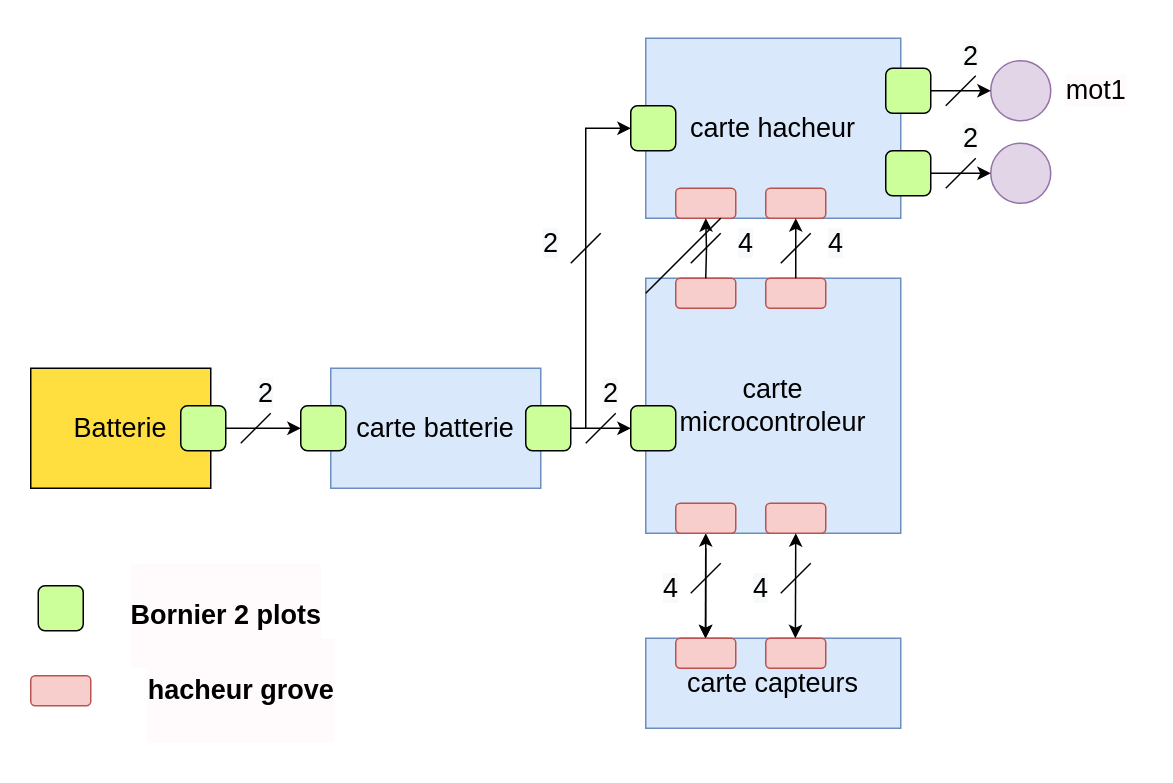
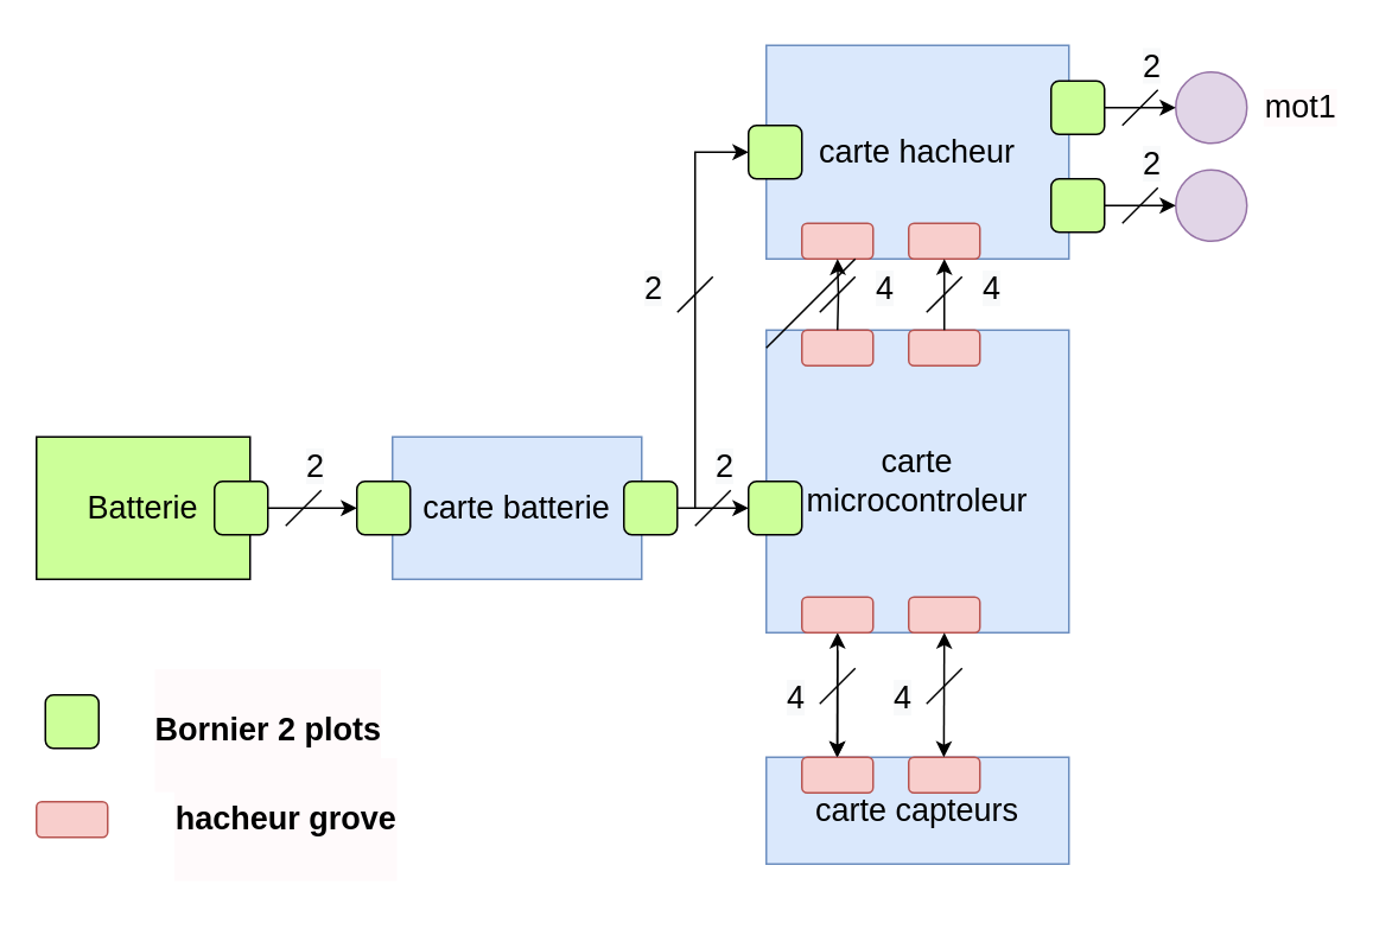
  <mxCell id="0" />
  <mxCell id="1" parent="0" />
  <mxCell id="2" style="edgeStyle=orthogonalEdgeStyle;rounded=0;orthogonalLoop=1;jettySize=auto;html=1;entryX=0;entryY=0.5;entryDx=0;entryDy=0;fontSize=18;" edge="1" parent="1" source="3" target="7"><mxGeometry relative="1" as="geometry" /></mxCell>
- <mxCell id="3" value="&lt;font style=&quot;font-size: 18px;&quot;&gt;Batterie&lt;/font&gt;" style="rounded=0;whiteSpace=wrap;html=1;fillColor=#FFDF40;" vertex="1" parent="1"><mxGeometry x="20" y="245" width="120" height="80" as="geometry" /></mxCell>
+ <mxCell id="3" value="&lt;font style=&quot;font-size: 18px;&quot;&gt;Batterie&lt;/font&gt;" style="rounded=0;whiteSpace=wrap;html=1;fillColor=#ccff99;" vertex="1" parent="1"><mxGeometry x="20" y="245" width="120" height="80" as="geometry" /></mxCell>
  <mxCell id="4" value="" style="rounded=1;whiteSpace=wrap;html=1;labelBackgroundColor=#FFFAFB;fontSize=18;fillColor=#CCFF99;" vertex="1" parent="1"><mxGeometry x="120" y="270" width="30" height="30" as="geometry" /></mxCell>
  <mxCell id="5" value="&lt;font style=&quot;font-size: 18px;&quot;&gt;carte batterie&lt;/font&gt;" style="rounded=0;whiteSpace=wrap;html=1;fillColor=#dae8fc;strokeColor=#6c8ebf;" vertex="1" parent="1"><mxGeometry x="220" y="245" width="140" height="80" as="geometry" /></mxCell>
  <mxCell id="6" value="" style="rounded=1;whiteSpace=wrap;html=1;labelBackgroundColor=#FFFAFB;fontSize=18;fillColor=#CCFF99;" vertex="1" parent="1"><mxGeometry x="350" y="270" width="30" height="30" as="geometry" /></mxCell>
  <mxCell id="7" value="" style="rounded=1;whiteSpace=wrap;html=1;labelBackgroundColor=#FFFAFB;fontSize=18;fillColor=#CCFF99;" vertex="1" parent="1"><mxGeometry x="200" y="270" width="30" height="30" as="geometry" /></mxCell>
  <mxCell id="8" value="" style="endArrow=classic;html=1;rounded=0;fontSize=18;entryX=0;entryY=0.5;entryDx=0;entryDy=0;" edge="1" parent="1" target="14"><mxGeometry width="50" height="50" relative="1" as="geometry"><mxPoint x="380" y="285" as="sourcePoint" /><mxPoint x="430" y="285" as="targetPoint" /></mxGeometry></mxCell>
  <mxCell id="9" value="" style="endArrow=none;html=1;rounded=0;fontSize=18;" edge="1" parent="1"><mxGeometry width="50" height="50" relative="1" as="geometry"><mxPoint x="160" y="295" as="sourcePoint" /><mxPoint x="180" y="275" as="targetPoint" /></mxGeometry></mxCell>
  <mxCell id="10" value="&lt;span style=&quot;color: rgb(0, 0, 0); font-family: Helvetica; font-size: 18px; font-style: normal; font-variant-ligatures: normal; font-variant-caps: normal; font-weight: 400; letter-spacing: normal; orphans: 2; text-align: center; text-indent: 0px; text-transform: none; widows: 2; word-spacing: 0px; -webkit-text-stroke-width: 0px; background-color: rgb(248, 249, 250); text-decoration-thickness: initial; text-decoration-style: initial; text-decoration-color: initial; float: none; display: inline !important;&quot;&gt;2&lt;/span&gt;" style="text;whiteSpace=wrap;html=1;fontSize=18;" vertex="1" parent="1"><mxGeometry x="170" y="245" width="20" height="30" as="geometry" /></mxCell>
  <mxCell id="11" value="" style="endArrow=none;html=1;rounded=0;fontSize=18;" edge="1" parent="1"><mxGeometry width="50" height="50" relative="1" as="geometry"><mxPoint x="390" y="295" as="sourcePoint" /><mxPoint x="410" y="275" as="targetPoint" /></mxGeometry></mxCell>
  <mxCell id="12" value="&lt;span style=&quot;color: rgb(0, 0, 0); font-family: Helvetica; font-size: 18px; font-style: normal; font-variant-ligatures: normal; font-variant-caps: normal; font-weight: 400; letter-spacing: normal; orphans: 2; text-align: center; text-indent: 0px; text-transform: none; widows: 2; word-spacing: 0px; -webkit-text-stroke-width: 0px; background-color: rgb(248, 249, 250); text-decoration-thickness: initial; text-decoration-style: initial; text-decoration-color: initial; float: none; display: inline !important;&quot;&gt;2&lt;/span&gt;" style="text;whiteSpace=wrap;html=1;fontSize=18;" vertex="1" parent="1"><mxGeometry x="400" y="245" width="20" height="30" as="geometry" /></mxCell>
  <mxCell id="13" value="&lt;font style=&quot;font-size: 18px;&quot;&gt;carte microcontroleur&lt;/font&gt;" style="rounded=0;whiteSpace=wrap;html=1;fillColor=#dae8fc;strokeColor=#6c8ebf;" vertex="1" parent="1"><mxGeometry x="430" y="185" width="170" height="170" as="geometry" /></mxCell>
  <mxCell id="14" value="" style="rounded=1;whiteSpace=wrap;html=1;labelBackgroundColor=#FFFAFB;fontSize=18;fillColor=#CCFF99;" vertex="1" parent="1"><mxGeometry x="420" y="270" width="30" height="30" as="geometry" /></mxCell>
  <mxCell id="15" value="" style="edgeStyle=orthogonalEdgeStyle;rounded=0;orthogonalLoop=1;jettySize=auto;html=1;fontSize=18;startArrow=classic;startFill=1;" edge="1" parent="1" source="16" target="19"><mxGeometry relative="1" as="geometry" /></mxCell>
  <mxCell id="16" value="" style="rounded=1;whiteSpace=wrap;html=1;labelBackgroundColor=#FFFAFB;fontSize=18;fillColor=#f8cecc;strokeColor=#b85450;" vertex="1" parent="1"><mxGeometry x="450" y="335" width="40" height="20" as="geometry" /></mxCell>
  <mxCell id="17" value="" style="rounded=1;whiteSpace=wrap;html=1;labelBackgroundColor=#FFFAFB;fontSize=18;fillColor=#f8cecc;strokeColor=#b85450;" vertex="1" parent="1"><mxGeometry x="510" y="335" width="40" height="20" as="geometry" /></mxCell>
  <mxCell id="18" value="&lt;font style=&quot;font-size: 18px;&quot;&gt;carte capteurs&lt;/font&gt;" style="rounded=0;whiteSpace=wrap;html=1;fillColor=#dae8fc;strokeColor=#6c8ebf;" vertex="1" parent="1"><mxGeometry x="430" y="425" width="170" height="60" as="geometry" /></mxCell>
  <mxCell id="19" value="" style="rounded=1;whiteSpace=wrap;html=1;labelBackgroundColor=#FFFAFB;fontSize=18;fillColor=#f8cecc;strokeColor=#b85450;" vertex="1" parent="1"><mxGeometry x="450" y="425" width="40" height="20" as="geometry" /></mxCell>
  <mxCell id="20" value="" style="rounded=1;whiteSpace=wrap;html=1;labelBackgroundColor=#FFFAFB;fontSize=18;fillColor=#f8cecc;strokeColor=#b85450;" vertex="1" parent="1"><mxGeometry x="510" y="425" width="40" height="20" as="geometry" /></mxCell>
  <mxCell id="21" value="" style="endArrow=classic;html=1;rounded=0;fontSize=18;" edge="1" parent="1"><mxGeometry width="50" height="50" relative="1" as="geometry"><mxPoint x="470" y="365" as="sourcePoint" /><mxPoint x="469.76" y="425" as="targetPoint" /></mxGeometry></mxCell>
  <mxCell id="22" value="" style="endArrow=none;html=1;rounded=0;fontSize=18;" edge="1" parent="1"><mxGeometry width="50" height="50" relative="1" as="geometry"><mxPoint x="460" y="395" as="sourcePoint" /><mxPoint x="480" y="375" as="targetPoint" /></mxGeometry></mxCell>
  <mxCell id="23" value="&lt;span style=&quot;color: rgb(0, 0, 0); font-family: Helvetica; font-size: 18px; font-style: normal; font-variant-ligatures: normal; font-variant-caps: normal; font-weight: 400; letter-spacing: normal; orphans: 2; text-align: center; text-indent: 0px; text-transform: none; widows: 2; word-spacing: 0px; -webkit-text-stroke-width: 0px; background-color: rgb(248, 249, 250); text-decoration-thickness: initial; text-decoration-style: initial; text-decoration-color: initial; float: none; display: inline !important;&quot;&gt;4&lt;/span&gt;" style="text;whiteSpace=wrap;html=1;fontSize=18;" vertex="1" parent="1"><mxGeometry x="440" y="375" width="20" height="30" as="geometry" /></mxCell>
  <mxCell id="24" value="" style="endArrow=classic;html=1;rounded=0;fontSize=18;exitX=0.5;exitY=1;exitDx=0;exitDy=0;startArrow=classic;startFill=1;" edge="1" parent="1" source="17"><mxGeometry width="50" height="50" relative="1" as="geometry"><mxPoint x="530" y="365" as="sourcePoint" /><mxPoint x="529.76" y="425" as="targetPoint" /></mxGeometry></mxCell>
  <mxCell id="25" value="" style="endArrow=none;html=1;rounded=0;fontSize=18;" edge="1" parent="1"><mxGeometry width="50" height="50" relative="1" as="geometry"><mxPoint x="520" y="395" as="sourcePoint" /><mxPoint x="540" y="375" as="targetPoint" /></mxGeometry></mxCell>
  <mxCell id="26" value="&lt;span style=&quot;color: rgb(0, 0, 0); font-family: Helvetica; font-size: 18px; font-style: normal; font-variant-ligatures: normal; font-variant-caps: normal; font-weight: 400; letter-spacing: normal; orphans: 2; text-align: center; text-indent: 0px; text-transform: none; widows: 2; word-spacing: 0px; -webkit-text-stroke-width: 0px; background-color: rgb(248, 249, 250); text-decoration-thickness: initial; text-decoration-style: initial; text-decoration-color: initial; float: none; display: inline !important;&quot;&gt;4&lt;/span&gt;" style="text;whiteSpace=wrap;html=1;fontSize=18;" vertex="1" parent="1"><mxGeometry x="500" y="375" width="20" height="30" as="geometry" /></mxCell>
  <mxCell id="27" value="" style="rounded=1;whiteSpace=wrap;html=1;labelBackgroundColor=#FFFAFB;fontSize=18;fillColor=#CCFF99;" vertex="1" parent="1"><mxGeometry x="25" y="390" width="30" height="30" as="geometry" /></mxCell>
  <mxCell id="28" value="&lt;h4&gt;Bornier 2 plots&lt;/h4&gt;" style="text;html=1;resizable=0;autosize=1;align=center;verticalAlign=middle;points=[];fillColor=none;strokeColor=none;rounded=0;labelBackgroundColor=#FFFAFB;fontSize=18;" vertex="1" parent="1"><mxGeometry x="75" y="370" width="150" height="80" as="geometry" /></mxCell>
  <mxCell id="29" value="" style="rounded=1;whiteSpace=wrap;html=1;labelBackgroundColor=#FFFAFB;fontSize=18;fillColor=#f8cecc;strokeColor=#b85450;" vertex="1" parent="1"><mxGeometry x="20" y="450" width="40" height="20" as="geometry" /></mxCell>
  <mxCell id="30" value="&lt;h4&gt;hacheur grove&lt;/h4&gt;" style="text;html=1;resizable=0;autosize=1;align=center;verticalAlign=middle;points=[];fillColor=none;strokeColor=none;rounded=0;labelBackgroundColor=#FFFAFB;fontSize=18;spacing=0;" vertex="1" parent="1"><mxGeometry x="75" y="420" width="170" height="80" as="geometry" /></mxCell>
  <mxCell id="31" value="" style="rounded=1;whiteSpace=wrap;html=1;labelBackgroundColor=#FFFAFB;fontSize=18;fillColor=#f8cecc;strokeColor=#b85450;rotation=-180;" vertex="1" parent="1"><mxGeometry x="450" y="185" width="40" height="20" as="geometry" /></mxCell>
  <mxCell id="32" value="" style="rounded=1;whiteSpace=wrap;html=1;labelBackgroundColor=#FFFAFB;fontSize=18;fillColor=#f8cecc;strokeColor=#b85450;rotation=-90;direction=south;" vertex="1" parent="1"><mxGeometry x="520" y="175" width="20" height="40" as="geometry" /></mxCell>
  <mxCell id="33" value="&lt;font style=&quot;font-size: 18px;&quot;&gt;carte hacheur&lt;/font&gt;" style="rounded=0;whiteSpace=wrap;html=1;fillColor=#dae8fc;strokeColor=#6c8ebf;" vertex="1" parent="1"><mxGeometry x="430" y="25" width="170" height="120" as="geometry" /></mxCell>
  <mxCell id="34" value="" style="rounded=1;whiteSpace=wrap;html=1;labelBackgroundColor=#FFFAFB;fontSize=18;fillColor=#f8cecc;strokeColor=#b85450;rotation=-180;" vertex="1" parent="1"><mxGeometry x="450" y="125" width="40" height="20" as="geometry" /></mxCell>
  <mxCell id="35" value="" style="rounded=1;whiteSpace=wrap;html=1;labelBackgroundColor=#FFFAFB;fontSize=18;fillColor=#f8cecc;strokeColor=#b85450;rotation=-180;" vertex="1" parent="1"><mxGeometry x="510" y="125" width="40" height="20" as="geometry" /></mxCell>
  <mxCell id="36" value="" style="endArrow=none;html=1;rounded=0;fontSize=18;" edge="1" parent="1"><mxGeometry width="50" height="50" relative="1" as="geometry"><mxPoint x="520" y="175" as="sourcePoint" /><mxPoint x="540" y="155" as="targetPoint" /></mxGeometry></mxCell>
  <mxCell id="37" value="&lt;span style=&quot;color: rgb(0, 0, 0); font-family: Helvetica; font-size: 18px; font-style: normal; font-variant-ligatures: normal; font-variant-caps: normal; font-weight: 400; letter-spacing: normal; orphans: 2; text-align: center; text-indent: 0px; text-transform: none; widows: 2; word-spacing: 0px; -webkit-text-stroke-width: 0px; background-color: rgb(248, 249, 250); text-decoration-thickness: initial; text-decoration-style: initial; text-decoration-color: initial; float: none; display: inline !important;&quot;&gt;4&lt;/span&gt;" style="text;whiteSpace=wrap;html=1;fontSize=18;" vertex="1" parent="1"><mxGeometry x="550" y="145" width="20" height="30" as="geometry" /></mxCell>
  <mxCell id="38" style="edgeStyle=orthogonalEdgeStyle;rounded=0;orthogonalLoop=1;jettySize=auto;html=1;fontSize=18;exitX=0.5;exitY=0;exitDx=0;exitDy=0;entryX=0.5;entryY=0;entryDx=0;entryDy=0;" edge="1" parent="1" source="32" target="35"><mxGeometry relative="1" as="geometry"><mxPoint x="580" y="165" as="sourcePoint" /><mxPoint x="630" y="165" as="targetPoint" /></mxGeometry></mxCell>
  <mxCell id="39" style="edgeStyle=orthogonalEdgeStyle;rounded=0;orthogonalLoop=1;jettySize=auto;html=1;exitX=0;exitY=0.5;exitDx=0;exitDy=0;fontSize=18;startArrow=classic;startFill=1;endArrow=none;endFill=0;" edge="1" parent="1" source="40"><mxGeometry relative="1" as="geometry"><mxPoint x="390" y="285" as="targetPoint" /><Array as="points"><mxPoint x="390" y="85" /><mxPoint x="390" y="285" /></Array></mxGeometry></mxCell>
  <mxCell id="40" value="" style="rounded=1;whiteSpace=wrap;html=1;labelBackgroundColor=#FFFAFB;fontSize=18;fillColor=#CCFF99;" vertex="1" parent="1"><mxGeometry x="420" y="70" width="30" height="30" as="geometry" /></mxCell>
  <mxCell id="41" value="" style="endArrow=none;html=1;rounded=0;fontSize=18;" edge="1" parent="1"><mxGeometry width="50" height="50" relative="1" as="geometry"><mxPoint x="460" y="175" as="sourcePoint" /><mxPoint x="480" y="155" as="targetPoint" /></mxGeometry></mxCell>
  <mxCell id="42" value="&lt;span style=&quot;color: rgb(0, 0, 0); font-family: Helvetica; font-size: 18px; font-style: normal; font-variant-ligatures: normal; font-variant-caps: normal; font-weight: 400; letter-spacing: normal; orphans: 2; text-align: center; text-indent: 0px; text-transform: none; widows: 2; word-spacing: 0px; -webkit-text-stroke-width: 0px; background-color: rgb(248, 249, 250); text-decoration-thickness: initial; text-decoration-style: initial; text-decoration-color: initial; float: none; display: inline !important;&quot;&gt;4&lt;/span&gt;" style="text;whiteSpace=wrap;html=1;fontSize=18;" vertex="1" parent="1"><mxGeometry x="490" y="145" width="20" height="30" as="geometry" /></mxCell>
  <mxCell id="43" style="edgeStyle=orthogonalEdgeStyle;rounded=0;orthogonalLoop=1;jettySize=auto;html=1;fontSize=18;exitX=0.5;exitY=0;exitDx=0;exitDy=0;entryX=0.5;entryY=0;entryDx=0;entryDy=0;" edge="1" parent="1"><mxGeometry relative="1" as="geometry"><mxPoint x="470" y="185" as="sourcePoint" /><mxPoint x="470" y="145" as="targetPoint" /></mxGeometry></mxCell>
  <mxCell id="44" value="" style="endArrow=none;html=1;rounded=0;fontSize=18;" edge="1" parent="1"><mxGeometry width="50" height="50" relative="1" as="geometry"><mxPoint x="430" y="195" as="sourcePoint" /><mxPoint x="480" y="145" as="targetPoint" /></mxGeometry></mxCell>
  <mxCell id="45" value="" style="endArrow=none;html=1;rounded=0;fontSize=18;" edge="1" parent="1"><mxGeometry width="50" height="50" relative="1" as="geometry"><mxPoint x="380" y="175" as="sourcePoint" /><mxPoint x="400" y="155" as="targetPoint" /></mxGeometry></mxCell>
  <mxCell id="46" value="&lt;span style=&quot;color: rgb(0, 0, 0); font-family: Helvetica; font-size: 18px; font-style: normal; font-variant-ligatures: normal; font-variant-caps: normal; font-weight: 400; letter-spacing: normal; orphans: 2; text-align: center; text-indent: 0px; text-transform: none; widows: 2; word-spacing: 0px; -webkit-text-stroke-width: 0px; background-color: rgb(248, 249, 250); text-decoration-thickness: initial; text-decoration-style: initial; text-decoration-color: initial; float: none; display: inline !important;&quot;&gt;2&lt;/span&gt;" style="text;whiteSpace=wrap;html=1;fontSize=18;" vertex="1" parent="1"><mxGeometry x="360" y="145" width="20" height="30" as="geometry" /></mxCell>
  <mxCell id="47" value="" style="rounded=1;whiteSpace=wrap;html=1;labelBackgroundColor=#FFFAFB;fontSize=18;fillColor=#CCFF99;" vertex="1" parent="1"><mxGeometry x="590" y="45" width="30" height="30" as="geometry" /></mxCell>
  <mxCell id="48" value="" style="rounded=1;whiteSpace=wrap;html=1;labelBackgroundColor=#FFFAFB;fontSize=18;fillColor=#CCFF99;" vertex="1" parent="1"><mxGeometry x="590" y="100" width="30" height="30" as="geometry" /></mxCell>
  <mxCell id="49" value="" style="ellipse;whiteSpace=wrap;html=1;labelBackgroundColor=#FFFAFB;fontSize=18;fillColor=#e1d5e7;strokeColor=#9673a6;" vertex="1" parent="1"><mxGeometry x="660" y="40" width="40" height="40" as="geometry" /></mxCell>
  <mxCell id="50" value="" style="ellipse;whiteSpace=wrap;html=1;labelBackgroundColor=#FFFAFB;fontSize=18;fillColor=#e1d5e7;strokeColor=#9673a6;" vertex="1" parent="1"><mxGeometry x="660" y="95" width="40" height="40" as="geometry" /></mxCell>
  <mxCell id="51" value="" style="endArrow=classic;html=1;rounded=0;fontSize=18;entryX=0;entryY=0.5;entryDx=0;entryDy=0;" edge="1" parent="1"><mxGeometry width="50" height="50" relative="1" as="geometry"><mxPoint x="620" y="115" as="sourcePoint" /><mxPoint x="660" y="115" as="targetPoint" /></mxGeometry></mxCell>
  <mxCell id="52" value="" style="endArrow=none;html=1;rounded=0;fontSize=18;" edge="1" parent="1"><mxGeometry width="50" height="50" relative="1" as="geometry"><mxPoint x="630" y="125" as="sourcePoint" /><mxPoint x="650" y="105" as="targetPoint" /></mxGeometry></mxCell>
  <mxCell id="53" value="&lt;span style=&quot;color: rgb(0, 0, 0); font-family: Helvetica; font-size: 18px; font-style: normal; font-variant-ligatures: normal; font-variant-caps: normal; font-weight: 400; letter-spacing: normal; orphans: 2; text-align: center; text-indent: 0px; text-transform: none; widows: 2; word-spacing: 0px; -webkit-text-stroke-width: 0px; background-color: rgb(248, 249, 250); text-decoration-thickness: initial; text-decoration-style: initial; text-decoration-color: initial; float: none; display: inline !important;&quot;&gt;2&lt;/span&gt;" style="text;whiteSpace=wrap;html=1;fontSize=18;" vertex="1" parent="1"><mxGeometry x="640" y="75" width="20" height="30" as="geometry" /></mxCell>
  <mxCell id="54" value="" style="endArrow=classic;html=1;rounded=0;fontSize=18;entryX=0;entryY=0.5;entryDx=0;entryDy=0;" edge="1" parent="1"><mxGeometry width="50" height="50" relative="1" as="geometry"><mxPoint x="620" y="60" as="sourcePoint" /><mxPoint x="660" y="60" as="targetPoint" /></mxGeometry></mxCell>
  <mxCell id="55" value="" style="endArrow=none;html=1;rounded=0;fontSize=18;" edge="1" parent="1"><mxGeometry width="50" height="50" relative="1" as="geometry"><mxPoint x="630" y="70" as="sourcePoint" /><mxPoint x="650" y="50" as="targetPoint" /></mxGeometry></mxCell>
  <mxCell id="56" value="&lt;span style=&quot;color: rgb(0, 0, 0); font-family: Helvetica; font-size: 18px; font-style: normal; font-variant-ligatures: normal; font-variant-caps: normal; font-weight: 400; letter-spacing: normal; orphans: 2; text-align: center; text-indent: 0px; text-transform: none; widows: 2; word-spacing: 0px; -webkit-text-stroke-width: 0px; background-color: rgb(248, 249, 250); text-decoration-thickness: initial; text-decoration-style: initial; text-decoration-color: initial; float: none; display: inline !important;&quot;&gt;2&lt;/span&gt;" style="text;whiteSpace=wrap;html=1;fontSize=18;" vertex="1" parent="1"><mxGeometry x="640" y="20" width="20" height="30" as="geometry" /></mxCell>
  <mxCell id="57" value="mot1" style="text;html=1;resizable=0;autosize=1;align=center;verticalAlign=middle;points=[];fillColor=none;strokeColor=none;rounded=0;labelBackgroundColor=#FFFAFB;fontSize=18;" vertex="1" parent="1"><mxGeometry x="700" y="40" width="60" height="40" as="geometry" /></mxCell>
